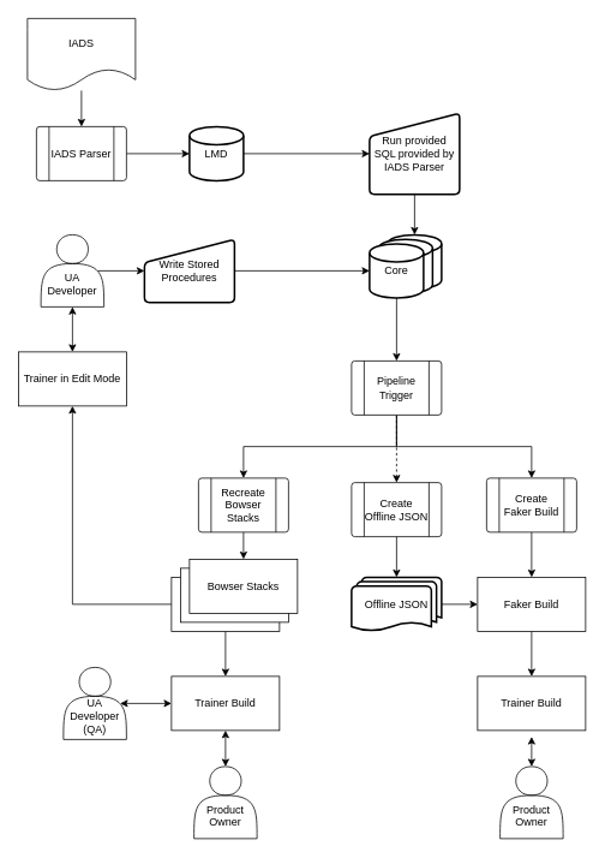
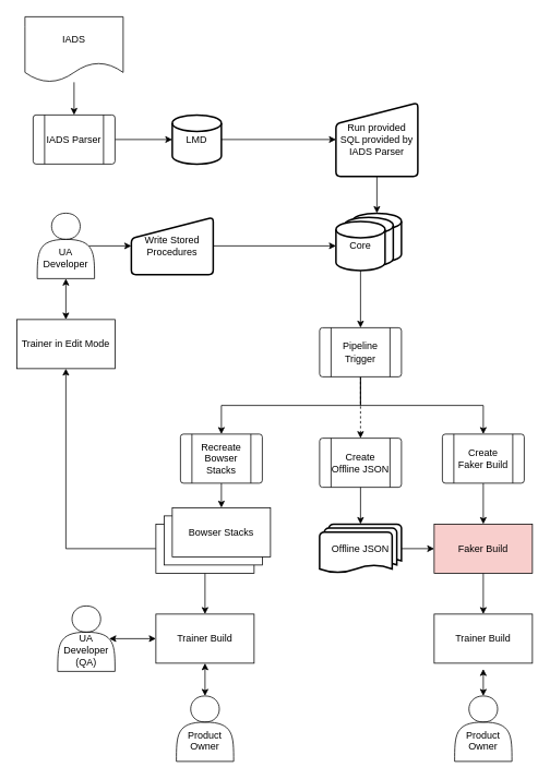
  <mxCell id="0" />
  <mxCell id="1" parent="0" />
  <mxCell id="2" value="IADS" style="shape=document;whiteSpace=wrap;html=1;boundedLbl=1;" vertex="1" parent="1"><mxGeometry x="30" y="20" width="120" height="80" as="geometry" /></mxCell>
  <mxCell id="3" style="edgeStyle=orthogonalEdgeStyle;rounded=0;orthogonalLoop=1;jettySize=auto;html=1;exitX=0.5;exitY=0;exitDx=0;exitDy=0;endArrow=none;endFill=0;startArrow=classic;startFill=1;" edge="1" parent="1" source="13" target="2"><mxGeometry relative="1" as="geometry"><mxPoint x="90" y="140" as="sourcePoint" /></mxGeometry></mxCell>
  <mxCell id="4" style="edgeStyle=orthogonalEdgeStyle;rounded=0;orthogonalLoop=1;jettySize=auto;html=1;exitX=1;exitY=0.5;exitDx=0;exitDy=0;entryX=0;entryY=0.5;entryDx=0;entryDy=0;entryPerimeter=0;" edge="1" parent="1" source="13" target="12"><mxGeometry relative="1" as="geometry"><mxPoint x="90" y="200" as="sourcePoint" /><mxPoint x="160" y="230" as="targetPoint" /></mxGeometry></mxCell>
  <mxCell id="5" value="Write Stored&lt;br&gt;Procedures" style="html=1;strokeWidth=2;shape=manualInput;whiteSpace=wrap;rounded=1;size=26;arcSize=11;" vertex="1" parent="1"><mxGeometry x="160" y="265" width="100" height="70" as="geometry" /></mxCell>
  <mxCell id="6" value="" style="strokeWidth=2;html=1;shape=mxgraph.flowchart.database;whiteSpace=wrap;" vertex="1" parent="1"><mxGeometry x="430" y="260" width="60" height="60" as="geometry" /></mxCell>
  <mxCell id="7" value="" style="strokeWidth=2;html=1;shape=mxgraph.flowchart.database;whiteSpace=wrap;" vertex="1" parent="1"><mxGeometry x="420" y="265" width="60" height="60" as="geometry" /></mxCell>
  <mxCell id="8" style="edgeStyle=orthogonalEdgeStyle;rounded=0;orthogonalLoop=1;jettySize=auto;html=1;exitX=0.5;exitY=1;exitDx=0;exitDy=0;exitPerimeter=0;" edge="1" parent="1" source="9" target="20"><mxGeometry relative="1" as="geometry" /></mxCell>
  <mxCell id="9" value="Core" style="strokeWidth=2;html=1;shape=mxgraph.flowchart.database;whiteSpace=wrap;" vertex="1" parent="1"><mxGeometry x="410" y="270" width="60" height="60" as="geometry" /></mxCell>
  <mxCell id="10" style="edgeStyle=orthogonalEdgeStyle;rounded=0;orthogonalLoop=1;jettySize=auto;html=1;exitX=1;exitY=0.5;exitDx=0;exitDy=0;entryX=0;entryY=0.5;entryDx=0;entryDy=0;entryPerimeter=0;" edge="1" parent="1" source="5" target="9"><mxGeometry relative="1" as="geometry" /></mxCell>
  <mxCell id="11" style="edgeStyle=orthogonalEdgeStyle;rounded=0;orthogonalLoop=1;jettySize=auto;html=1;exitX=1;exitY=0.5;exitDx=0;exitDy=0;exitPerimeter=0;entryX=0;entryY=0.5;entryDx=0;entryDy=0;" edge="1" parent="1" source="12" target="21"><mxGeometry relative="1" as="geometry" /></mxCell>
  <mxCell id="12" value="LMD" style="strokeWidth=2;html=1;shape=mxgraph.flowchart.database;whiteSpace=wrap;" vertex="1" parent="1"><mxGeometry x="210" y="140" width="60" height="60" as="geometry" /></mxCell>
  <mxCell id="13" value="IADS Parser" style="verticalLabelPosition=middle;verticalAlign=middle;html=1;shape=process;whiteSpace=wrap;rounded=1;size=0.14;arcSize=6;labelPosition=center;align=center;" vertex="1" parent="1"><mxGeometry x="40" y="140" width="100" height="60" as="geometry" /></mxCell>
  <mxCell id="14" style="edgeStyle=orthogonalEdgeStyle;rounded=0;orthogonalLoop=1;jettySize=auto;html=1;exitX=0.9;exitY=0.5;exitDx=0;exitDy=0;entryX=0;entryY=0.5;entryDx=0;entryDy=0;exitPerimeter=0;" edge="1" parent="1" source="16" target="5"><mxGeometry relative="1" as="geometry" /></mxCell>
  <mxCell id="15" style="edgeStyle=orthogonalEdgeStyle;rounded=0;orthogonalLoop=1;jettySize=auto;html=1;exitX=0.5;exitY=1;exitDx=0;exitDy=0;entryX=0.5;entryY=0;entryDx=0;entryDy=0;startArrow=classic;startFill=1;" edge="1" parent="1" source="16" target="38"><mxGeometry relative="1" as="geometry" /></mxCell>
  <mxCell id="16" value="&lt;br&gt;&lt;br&gt;UA Developer" style="shape=actor;whiteSpace=wrap;html=1;labelPosition=center;verticalLabelPosition=middle;align=center;verticalAlign=middle;" vertex="1" parent="1"><mxGeometry x="45" y="260" width="70" height="80" as="geometry" /></mxCell>
  <mxCell id="17" style="edgeStyle=orthogonalEdgeStyle;rounded=0;orthogonalLoop=1;jettySize=auto;html=1;exitX=0.5;exitY=1;exitDx=0;exitDy=0;entryX=0.5;entryY=0;entryDx=0;entryDy=0;" edge="1" parent="1" source="20" target="31"><mxGeometry relative="1" as="geometry" /></mxCell>
  <mxCell id="18" style="edgeStyle=orthogonalEdgeStyle;rounded=0;orthogonalLoop=1;jettySize=auto;html=1;exitX=0.5;exitY=1;exitDx=0;exitDy=0;entryX=0.5;entryY=0;entryDx=0;entryDy=0;" edge="1" parent="1" source="20" target="33"><mxGeometry relative="1" as="geometry" /></mxCell>
  <mxCell id="19" style="edgeStyle=orthogonalEdgeStyle;rounded=0;orthogonalLoop=1;jettySize=auto;html=1;exitX=0.5;exitY=1;exitDx=0;exitDy=0;entryX=0.5;entryY=0;entryDx=0;entryDy=0;dashed=1;" edge="1" parent="1" source="20" target="34"><mxGeometry relative="1" as="geometry" /></mxCell>
  <mxCell id="20" value="Pipeline Trigger" style="verticalLabelPosition=middle;verticalAlign=middle;html=1;shape=process;whiteSpace=wrap;rounded=1;size=0.14;arcSize=6;labelPosition=center;align=center;" vertex="1" parent="1"><mxGeometry x="390" y="400" width="100" height="60" as="geometry" /></mxCell>
  <mxCell id="21" value="Run provided SQL provided by IADS Parser" style="html=1;strokeWidth=2;shape=manualInput;whiteSpace=wrap;rounded=1;size=26;arcSize=11;" vertex="1" parent="1"><mxGeometry x="410" y="125" width="100" height="90" as="geometry" /></mxCell>
  <mxCell id="22" style="edgeStyle=orthogonalEdgeStyle;rounded=0;orthogonalLoop=1;jettySize=auto;html=1;exitX=1;exitY=0.5;exitDx=0;exitDy=0;exitPerimeter=0;entryX=0;entryY=0.5;entryDx=0;entryDy=0;" edge="1" parent="1" source="23" target="37"><mxGeometry relative="1" as="geometry" /></mxCell>
  <mxCell id="23" value="Offline JSON" style="strokeWidth=2;html=1;shape=mxgraph.flowchart.multi-document;whiteSpace=wrap;" vertex="1" parent="1"><mxGeometry x="390" y="640" width="100" height="60" as="geometry" /></mxCell>
  <mxCell id="24" style="edgeStyle=orthogonalEdgeStyle;rounded=0;orthogonalLoop=1;jettySize=auto;html=1;exitX=0;exitY=0.5;exitDx=0;exitDy=0;entryX=0.5;entryY=1;entryDx=0;entryDy=0;" edge="1" parent="1" source="26" target="38"><mxGeometry relative="1" as="geometry" /></mxCell>
  <mxCell id="25" style="edgeStyle=orthogonalEdgeStyle;rounded=0;orthogonalLoop=1;jettySize=auto;html=1;exitX=0.5;exitY=1;exitDx=0;exitDy=0;entryX=0.5;entryY=0;entryDx=0;entryDy=0;" edge="1" parent="1" source="26" target="39"><mxGeometry relative="1" as="geometry" /></mxCell>
  <mxCell id="26" value="" style="rounded=0;whiteSpace=wrap;html=1;" vertex="1" parent="1"><mxGeometry x="190" y="640" width="120" height="60" as="geometry" /></mxCell>
  <mxCell id="27" value="" style="rounded=0;whiteSpace=wrap;html=1;" vertex="1" parent="1"><mxGeometry x="200" y="630" width="120" height="60" as="geometry" /></mxCell>
  <mxCell id="28" value="Bowser Stacks" style="rounded=0;whiteSpace=wrap;html=1;" vertex="1" parent="1"><mxGeometry x="210" y="620" width="120" height="60" as="geometry" /></mxCell>
  <mxCell id="29" style="edgeStyle=orthogonalEdgeStyle;rounded=0;orthogonalLoop=1;jettySize=auto;html=1;exitX=0.5;exitY=1;exitDx=0;exitDy=0;entryX=0.5;entryY=0;entryDx=0;entryDy=0;entryPerimeter=0;" edge="1" parent="1" source="21" target="6"><mxGeometry relative="1" as="geometry" /></mxCell>
  <mxCell id="30" style="edgeStyle=orthogonalEdgeStyle;rounded=0;orthogonalLoop=1;jettySize=auto;html=1;exitX=0.5;exitY=1;exitDx=0;exitDy=0;entryX=0.5;entryY=0;entryDx=0;entryDy=0;" edge="1" parent="1" source="31" target="28"><mxGeometry relative="1" as="geometry" /></mxCell>
  <mxCell id="31" value="Recreate Bowser Stacks" style="verticalLabelPosition=middle;verticalAlign=middle;html=1;shape=process;whiteSpace=wrap;rounded=1;size=0.14;arcSize=6;labelPosition=center;align=center;" vertex="1" parent="1"><mxGeometry x="220" y="530" width="100" height="60" as="geometry" /></mxCell>
  <mxCell id="32" style="edgeStyle=orthogonalEdgeStyle;rounded=0;orthogonalLoop=1;jettySize=auto;html=1;exitX=0.5;exitY=1;exitDx=0;exitDy=0;" edge="1" parent="1" source="33" target="37"><mxGeometry relative="1" as="geometry" /></mxCell>
  <mxCell id="33" value="Create Faker Build" style="verticalLabelPosition=middle;verticalAlign=middle;html=1;shape=process;whiteSpace=wrap;rounded=1;size=0.14;arcSize=6;labelPosition=center;align=center;" vertex="1" parent="1"><mxGeometry x="540" y="530" width="100" height="60" as="geometry" /></mxCell>
  <mxCell id="34" value="Create Offline JSON" style="verticalLabelPosition=middle;verticalAlign=middle;html=1;shape=process;whiteSpace=wrap;rounded=1;size=0.14;arcSize=6;labelPosition=center;align=center;" vertex="1" parent="1"><mxGeometry x="390" y="535" width="100" height="60" as="geometry" /></mxCell>
  <mxCell id="35" style="edgeStyle=orthogonalEdgeStyle;rounded=0;orthogonalLoop=1;jettySize=auto;html=1;exitX=0.5;exitY=1;exitDx=0;exitDy=0;entryX=0.5;entryY=0;entryDx=0;entryDy=0;entryPerimeter=0;" edge="1" parent="1" source="34" target="23"><mxGeometry relative="1" as="geometry" /></mxCell>
  <mxCell id="36" style="edgeStyle=orthogonalEdgeStyle;rounded=0;orthogonalLoop=1;jettySize=auto;html=1;exitX=0.5;exitY=1;exitDx=0;exitDy=0;entryX=0.5;entryY=0;entryDx=0;entryDy=0;" edge="1" parent="1" source="37" target="45"><mxGeometry relative="1" as="geometry" /></mxCell>
- <mxCell id="37" value="Faker Build" style="rounded=0;whiteSpace=wrap;html=1;" vertex="1" parent="1"><mxGeometry x="530" y="640" width="120" height="60" as="geometry" /></mxCell>
+ <mxCell id="37" value="Faker Build" style="rounded=0;whiteSpace=wrap;html=1;fillColor=#f8cecc;" vertex="1" parent="1"><mxGeometry x="530" y="640" width="120" height="60" as="geometry" /></mxCell>
  <mxCell id="38" value="Trainer in Edit Mode" style="rounded=0;whiteSpace=wrap;html=1;" vertex="1" parent="1"><mxGeometry x="20" y="390" width="120" height="60" as="geometry" /></mxCell>
  <mxCell id="39" value="Trainer Build" style="rounded=0;whiteSpace=wrap;html=1;" vertex="1" parent="1"><mxGeometry x="190" y="750" width="120" height="60" as="geometry" /></mxCell>
  <mxCell id="40" style="edgeStyle=orthogonalEdgeStyle;rounded=0;orthogonalLoop=1;jettySize=auto;html=1;exitX=0.9;exitY=0.5;exitDx=0;exitDy=0;exitPerimeter=0;entryX=0;entryY=0.5;entryDx=0;entryDy=0;startArrow=classic;startFill=1;" edge="1" parent="1" source="41" target="39"><mxGeometry relative="1" as="geometry" /></mxCell>
  <mxCell id="41" value="&lt;br&gt;&lt;br&gt;UA Developer (QA)" style="shape=actor;whiteSpace=wrap;html=1;labelPosition=center;verticalLabelPosition=middle;align=center;verticalAlign=middle;" vertex="1" parent="1"><mxGeometry x="70" y="740" width="70" height="80" as="geometry" /></mxCell>
  <mxCell id="42" style="edgeStyle=orthogonalEdgeStyle;rounded=0;orthogonalLoop=1;jettySize=auto;html=1;exitX=0.5;exitY=0;exitDx=0;exitDy=0;entryX=0.5;entryY=1;entryDx=0;entryDy=0;startArrow=classic;startFill=1;" edge="1" parent="1" source="43" target="39"><mxGeometry relative="1" as="geometry" /></mxCell>
  <mxCell id="43" value="&lt;br&gt;&lt;br&gt;Product Owner" style="shape=actor;whiteSpace=wrap;html=1;labelPosition=center;verticalLabelPosition=middle;align=center;verticalAlign=middle;" vertex="1" parent="1"><mxGeometry x="215" y="850" width="70" height="80" as="geometry" /></mxCell>
  <mxCell id="44" value="&lt;br&gt;&lt;br&gt;Product Owner" style="shape=actor;whiteSpace=wrap;html=1;labelPosition=center;verticalLabelPosition=middle;align=center;verticalAlign=middle;" vertex="1" parent="1"><mxGeometry x="555" y="850" width="70" height="80" as="geometry" /></mxCell>
  <mxCell id="45" value="Trainer Build" style="rounded=0;whiteSpace=wrap;html=1;" vertex="1" parent="1"><mxGeometry x="530" y="750" width="120" height="60" as="geometry" /></mxCell>
  <mxCell id="46" style="edgeStyle=orthogonalEdgeStyle;rounded=0;orthogonalLoop=1;jettySize=auto;html=1;exitX=0.5;exitY=0;exitDx=0;exitDy=0;entryX=0.5;entryY=1.117;entryDx=0;entryDy=0;entryPerimeter=0;startArrow=classic;startFill=1;" edge="1" parent="1" source="44" target="45"><mxGeometry relative="1" as="geometry" /></mxCell>
